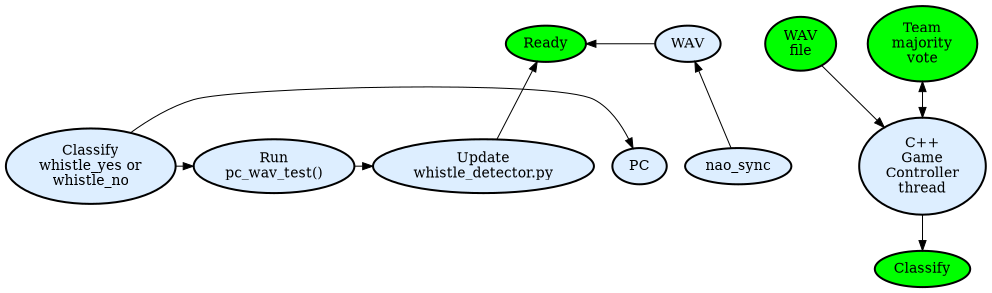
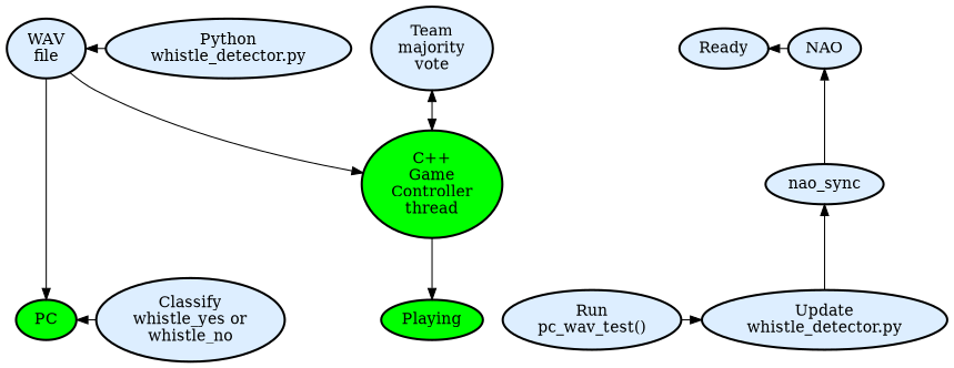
  digraph {
    rankdir=TB
    node [fillcolor="#ddeeff" style="bold, filled"]
-   PC
+   PC [fillcolor=green]
    "Classify\nwhistle_yes or\nwhistle_no"
    "Run\npc_wav_test()"
    "Update\nwhistle_detector.py"
-   Ready [fillcolor=green]
-   NAO [label=WAV]
-   "WAV\nfile" [fillcolor=green]
+   Ready
+   NAO
+   "WAV\nfile"
+   "Python\nwhistle_detector.py"
    nao_sync
-   "C++\nGame\nController\nthread"
-   "Team\nmajority\nvote" [fillcolor=green]
-   Playing [fillcolor=green label=Classify]
+   "C++\nGame\nController\nthread" [fillcolor=green]
+   "Team\nmajority\nvote"
+   Playing [fillcolor=green]
    subgraph sub_1 {
      rank=same
      PC
      "Classify\nwhistle_yes or\nwhistle_no"
      "Run\npc_wav_test()"
      "Update\nwhistle_detector.py"
    }
    subgraph sub_2 {
      rank=same
      Ready
      NAO
      "WAV\nfile"
+     "Python\nwhistle_detector.py"
    }
    "Classify\nwhistle_yes or\nwhistle_no" -> PC
-   "Classify\nwhistle_yes or\nwhistle_no" -> "Run\npc_wav_test()"
    "Run\npc_wav_test()" -> "Update\nwhistle_detector.py"
    Ready -> NAO [dir=back]
    NAO -> nao_sync [dir=back]
+   "WAV\nfile" -> PC
+   "WAV\nfile" -> "Python\nwhistle_detector.py" [dir=back]
    "WAV\nfile" -> "C++\nGame\nController\nthread" [constraint=false]
-   Ready -> "Update\nwhistle_detector.py" [dir=back]
+   nao_sync -> "Update\nwhistle_detector.py" [dir=back]
    "C++\nGame\nController\nthread" -> Playing
    "Team\nmajority\nvote" -> "C++\nGame\nController\nthread" [dir=both]
  }
